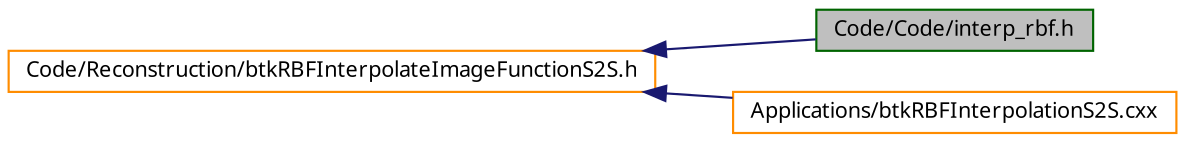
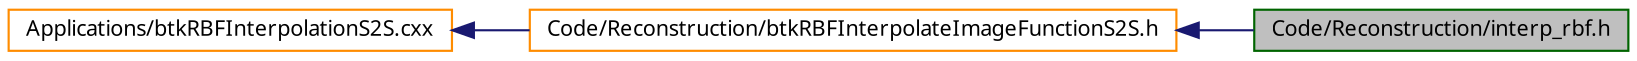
  digraph {
    rankdir=LR
    node [color=darkorange fillcolor=white fontname="FreeSans.ttf" fontsize=10 shape=record style=filled]
    edge [color=midnightblue dir=back fontname="FreeSans.ttf" fontsize=10 labelfontname="FreeSans.ttf" labelfontsize=10 style=solid]
-   n1 [color=darkgreen fillcolor=grey75 fontcolor=black height=0.2 label="Code/Code/interp_rbf.h" width=0.4]
+   n1 [color=darkgreen fillcolor=grey75 fontcolor=black height=0.2 label="Code/Reconstruction/interp_rbf.h" width=0.4]
    n2 [height=0.2 label="Code/Reconstruction/btkRBFInterpolateImageFunctionS2S.h" width=0.4]
    n3 [height=0.2 label="Applications/btkRBFInterpolationS2S.cxx" width=0.4]
    n2 -> n1
-   n2 -> n3
+   n3 -> n2
  }
